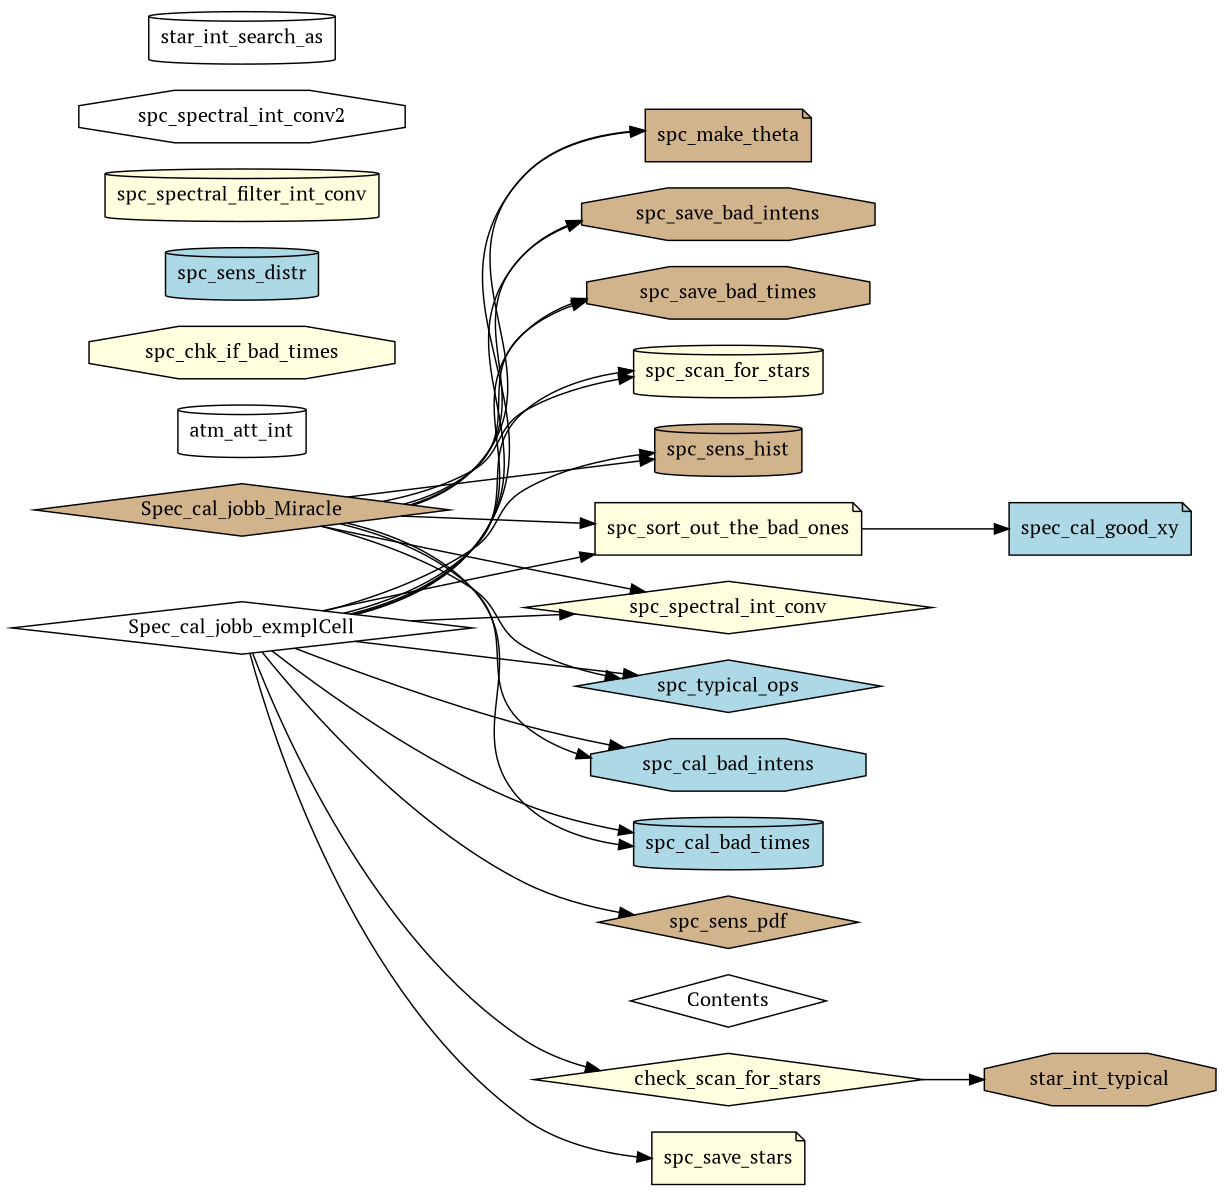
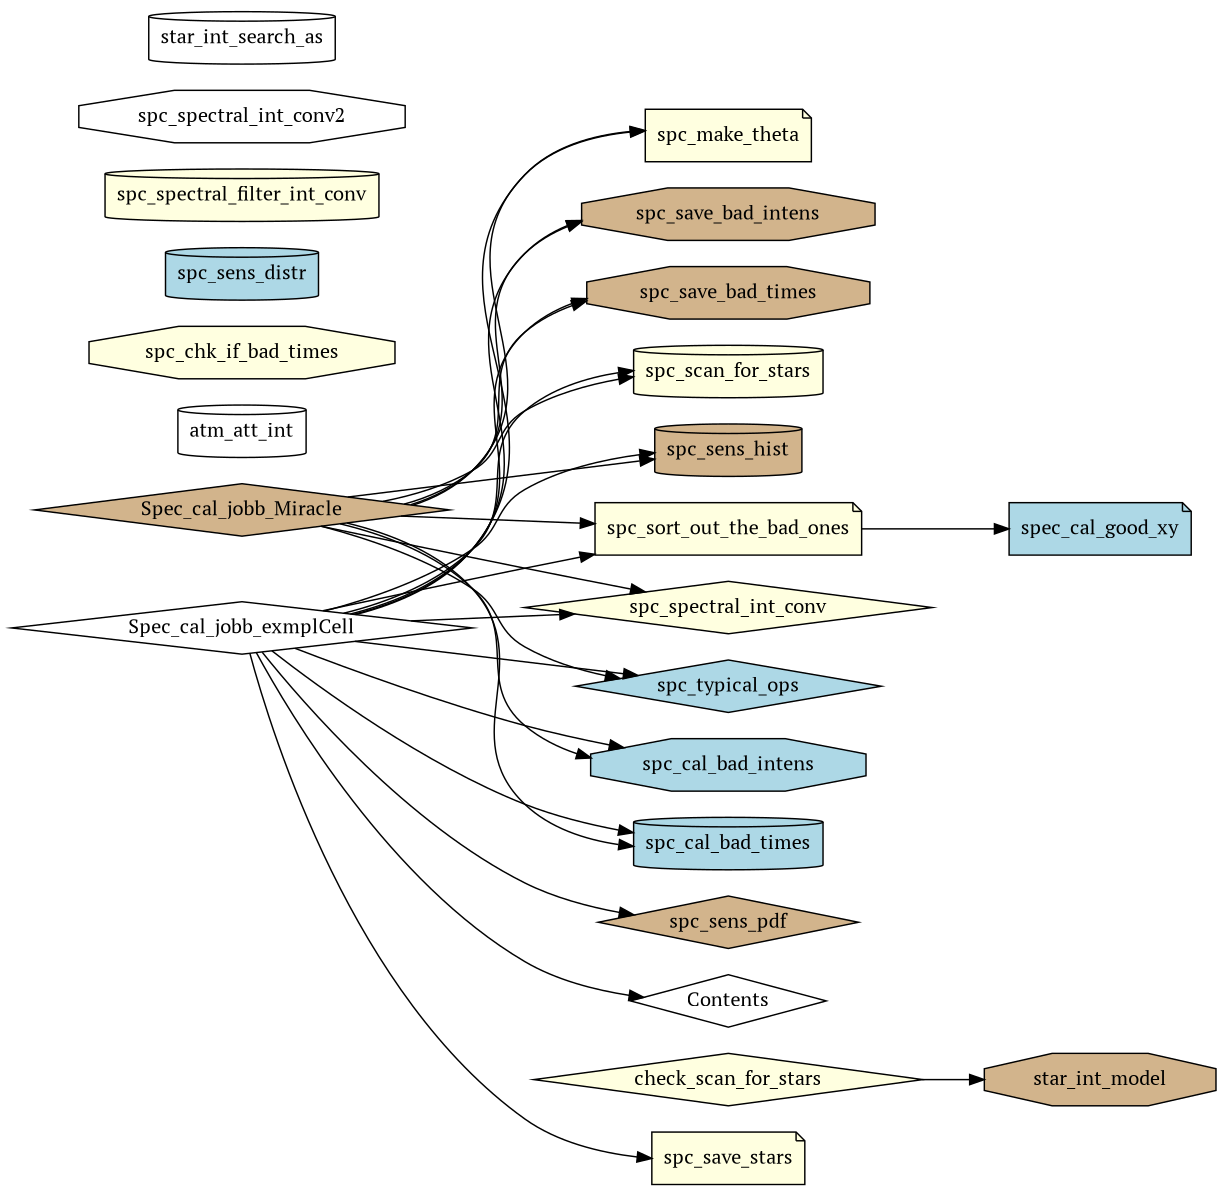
  digraph {
    fontname="PT Serif"
    rankdir=LR
    node [fillcolor=lightyellow fontname="PT Serif" shape=diamond style=filled]
    edge [fontname="PT Serif"]
    Spec_cal_jobb_Miracle [fillcolor=tan]
    spc_cal_bad_intens [fillcolor=lightblue shape=octagon]
    spc_cal_bad_times [fillcolor=lightblue shape=cylinder]
-   spc_make_theta [fillcolor=tan shape=note]
+   spc_make_theta [shape=note]
    spc_save_bad_intens [fillcolor=tan shape=octagon]
    spc_save_bad_times [fillcolor=tan shape=octagon]
    spc_scan_for_stars [shape=cylinder]
    spc_sens_hist [fillcolor=tan shape=cylinder]
    spc_sort_out_the_bad_ones [shape=note]
    spc_spectral_int_conv
    spc_typical_ops [fillcolor=lightblue]
    spec_cal_good_xy [fillcolor=lightblue shape=note]
    Spec_cal_jobb_exmplCell [fillcolor=white]
    check_scan_for_stars
    spc_save_stars [shape=note]
    spc_sens_pdf [fillcolor=tan]
-   star_int_model [fillcolor=tan shape=octagon label=star_int_typical]
+   star_int_model [fillcolor=tan shape=octagon]
    Contents [fillcolor=white]
    n19 [fillcolor=white label=atm_att_int shape=cylinder]
    spc_chk_if_bad_times [shape=octagon]
    spc_sens_distr [fillcolor=lightblue shape=cylinder]
    spc_spectral_filter_int_conv [shape=cylinder]
    spc_spectral_int_conv2 [fillcolor=white shape=octagon]
    star_int_search_as [fillcolor=white shape=cylinder]
    Spec_cal_jobb_Miracle -> spc_cal_bad_intens
    Spec_cal_jobb_Miracle -> spc_cal_bad_times
    Spec_cal_jobb_Miracle -> spc_make_theta
    Spec_cal_jobb_Miracle -> spc_save_bad_intens
    Spec_cal_jobb_Miracle -> spc_save_bad_times
    Spec_cal_jobb_Miracle -> spc_scan_for_stars
    Spec_cal_jobb_Miracle -> spc_sens_hist
    Spec_cal_jobb_Miracle -> spc_sort_out_the_bad_ones
    Spec_cal_jobb_Miracle -> spc_spectral_int_conv
    Spec_cal_jobb_Miracle -> spc_typical_ops
    spc_sort_out_the_bad_ones -> spec_cal_good_xy
    Spec_cal_jobb_exmplCell -> spc_cal_bad_intens
    Spec_cal_jobb_exmplCell -> spc_cal_bad_times
    Spec_cal_jobb_exmplCell -> spc_make_theta
    Spec_cal_jobb_exmplCell -> spc_save_bad_intens
    Spec_cal_jobb_exmplCell -> spc_save_bad_times
    Spec_cal_jobb_exmplCell -> spc_scan_for_stars
    Spec_cal_jobb_exmplCell -> spc_sens_hist
    Spec_cal_jobb_exmplCell -> spc_sort_out_the_bad_ones
    Spec_cal_jobb_exmplCell -> spc_spectral_int_conv
    Spec_cal_jobb_exmplCell -> spc_typical_ops
-   Spec_cal_jobb_exmplCell -> check_scan_for_stars
+   Spec_cal_jobb_exmplCell -> Contents
    Spec_cal_jobb_exmplCell -> spc_save_stars
    Spec_cal_jobb_exmplCell -> spc_sens_pdf
    check_scan_for_stars -> star_int_model
  }
